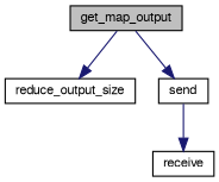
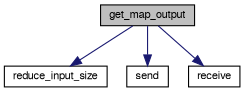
  digraph {
    rankdir=TB
    node [color=black fillcolor=white fontname=FreeSans fontsize=10 shape=record style=filled]
    edge [color=midnightblue fontname=FreeSans fontsize=10 labelfontname=FreeSans labelfontsize=10 style=solid]
    n1 [fillcolor=grey75 fontcolor=black height=0.2 label=get_map_output width=0.4]
-   n2 [height=0.2 label=reduce_output_size width=0.4]
+   n2 [height=0.2 label=reduce_input_size width=0.4]
    n3 [height=0.2 label=send width=0.4]
    n4 [height=0.2 label=receive width=0.4]
    n1 -> n2
    n1 -> n3
-   n3 -> n4
+   n1 -> n4
  }
